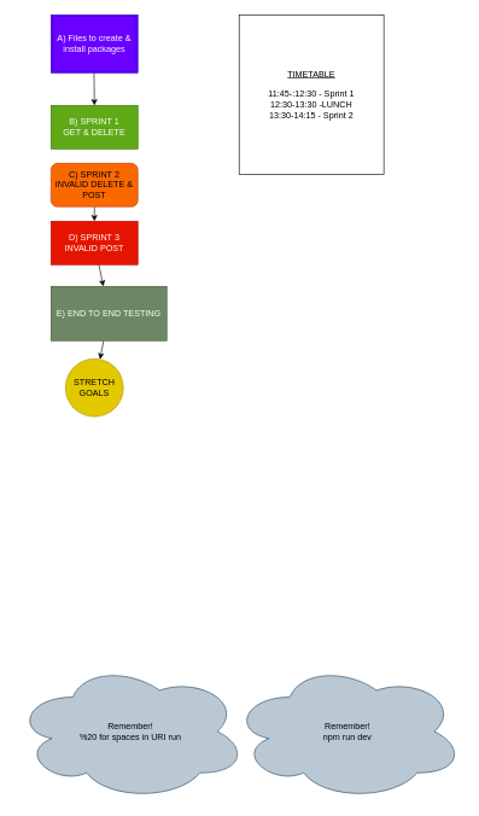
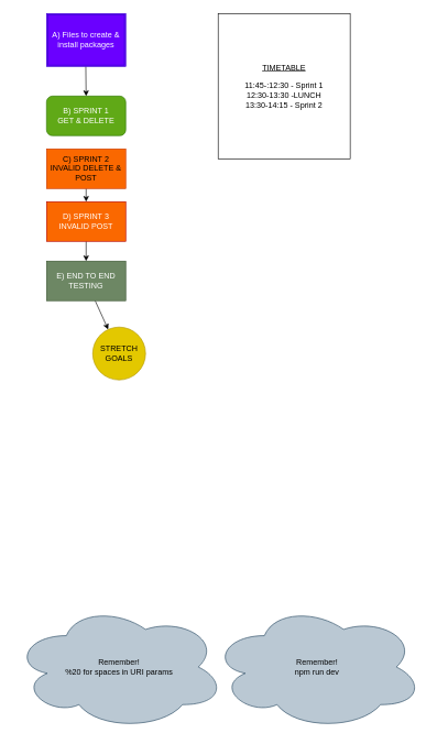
  <mxCell id="0" />
  <mxCell id="1" parent="0" />
  <mxCell id="2" value="" style="edgeStyle=none;html=1;entryX=0.5;entryY=0;entryDx=0;entryDy=0;" parent="1" target="6" edge="1"><mxGeometry relative="1" as="geometry"><mxPoint x="129.5" y="100" as="sourcePoint" /><mxPoint x="129.5" y="130" as="targetPoint" /></mxGeometry></mxCell>
- <mxCell id="3" value="&lt;font color=&quot;#000000&quot;&gt;Remember! &lt;br&gt;%20 for spaces in URI run&lt;/font&gt;" style="ellipse;shape=cloud;whiteSpace=wrap;html=1;fillColor=#bac8d3;strokeColor=#23445d;" parent="1" vertex="1"><mxGeometry x="20" y="915" width="320" height="190" as="geometry" /></mxCell>
+ <mxCell id="3" value="&lt;font color=&quot;#000000&quot;&gt;Remember! &lt;br&gt;%20 for spaces in URI params&lt;/font&gt;" style="ellipse;shape=cloud;whiteSpace=wrap;html=1;fillColor=#bac8d3;strokeColor=#23445d;" parent="1" vertex="1"><mxGeometry x="20" y="915" width="320" height="190" as="geometry" /></mxCell>
  <mxCell id="4" value="A) Files to create &amp;amp; install packages" style="shape=ext;double=1;rounded=0;whiteSpace=wrap;html=1;fillColor=#6a00ff;fontColor=#ffffff;strokeColor=#3700CC;" parent="1" vertex="1"><mxGeometry x="70" y="20" width="120" height="80" as="geometry" /></mxCell>
  <mxCell id="5" value="&lt;font color=&quot;#000000&quot;&gt;Remember! &lt;br&gt;npm run dev&lt;/font&gt;" style="ellipse;shape=cloud;whiteSpace=wrap;html=1;fillColor=#bac8d3;strokeColor=#23445d;" parent="1" vertex="1"><mxGeometry x="320" y="915" width="320" height="190" as="geometry" /></mxCell>
- <mxCell id="6" value="B) SPRINT 1&lt;br&gt;GET &amp;amp; DELETE" style="rounded=0;whiteSpace=wrap;html=1;fillColor=#60a917;fontColor=#ffffff;strokeColor=#2D7600;" parent="1" vertex="1"><mxGeometry x="70" y="145" width="120" height="60" as="geometry" /></mxCell>
+ <mxCell id="6" value="B) SPRINT 1&lt;br&gt;GET &amp;amp; DELETE" style="whiteSpace=wrap;html=1;fillColor=#60a917;fontColor=#ffffff;strokeColor=#2D7600;rounded=1;" parent="1" vertex="1"><mxGeometry x="70" y="145" width="120" height="60" as="geometry" /></mxCell>
  <mxCell id="7" value="" style="edgeStyle=none;html=1;" parent="1" source="8" edge="1"><mxGeometry relative="1" as="geometry"><mxPoint x="130" y="305" as="targetPoint" /></mxGeometry></mxCell>
- <mxCell id="8" value="C) SPRINT 2&lt;br&gt;INVALID DELETE &amp;amp;&lt;br&gt;POST" style="whiteSpace=wrap;html=1;fillColor=#fa6800;fontColor=#000000;strokeColor=#C73500;rounded=1;" parent="1" vertex="1"><mxGeometry x="70" y="225" width="120" height="60" as="geometry" /></mxCell>
+ <mxCell id="8" value="C) SPRINT 2&lt;br&gt;INVALID DELETE &amp;amp;&lt;br&gt;POST" style="rounded=0;whiteSpace=wrap;html=1;fillColor=#fa6800;fontColor=#000000;strokeColor=#C73500;" parent="1" vertex="1"><mxGeometry x="70" y="225" width="120" height="60" as="geometry" /></mxCell>
  <mxCell id="9" value="" style="edgeStyle=none;html=1;" parent="1" source="10" target="12" edge="1"><mxGeometry relative="1" as="geometry" /></mxCell>
- <mxCell id="10" value="&lt;span style=&quot;color: rgb(255, 255, 255);&quot;&gt;D) SPRINT 3&lt;/span&gt;&lt;br style=&quot;color: rgb(255, 255, 255);&quot;&gt;&lt;span style=&quot;color: rgb(255, 255, 255);&quot;&gt;INVALID POST&lt;/span&gt;" style="rounded=0;whiteSpace=wrap;html=1;fillColor=#e51400;fontColor=#ffffff;strokeColor=#B20000;" parent="1" vertex="1"><mxGeometry x="70" y="305" width="120" height="60" as="geometry" /></mxCell>
+ <mxCell id="10" value="&lt;span style=&quot;color: rgb(255, 255, 255);&quot;&gt;D) SPRINT 3&lt;/span&gt;&lt;br style=&quot;color: rgb(255, 255, 255);&quot;&gt;&lt;span style=&quot;color: rgb(255, 255, 255);&quot;&gt;INVALID POST&lt;/span&gt;" style="rounded=0;whiteSpace=wrap;html=1;fillColor=#fa6800;fontColor=#ffffff;strokeColor=#B20000;" parent="1" vertex="1"><mxGeometry x="70" y="305" width="120" height="60" as="geometry" /></mxCell>
  <mxCell id="11" value="" style="edgeStyle=none;html=1;" parent="1" source="12" target="13" edge="1"><mxGeometry relative="1" as="geometry" /></mxCell>
- <mxCell id="12" value="E) END TO END TESTING" style="rounded=0;whiteSpace=wrap;html=1;fillColor=#6d8764;fontColor=#ffffff;strokeColor=#3A5431;" parent="1" vertex="1"><mxGeometry x="70" y="395" width="160" height="75" as="geometry" /></mxCell>
- <mxCell id="13" value="STRETCH GOALS" style="ellipse;whiteSpace=wrap;html=1;fillColor=#e3c800;strokeColor=#B09500;fontColor=#000000;rounded=0;" parent="1" vertex="1"><mxGeometry x="90" y="495" width="80" height="80" as="geometry" /></mxCell>
+ <mxCell id="12" value="E) END TO END TESTING" style="rounded=0;whiteSpace=wrap;html=1;fillColor=#6d8764;fontColor=#ffffff;strokeColor=#3A5431;" parent="1" vertex="1"><mxGeometry x="70" y="395" width="120" height="60" as="geometry" /></mxCell>
+ <mxCell id="13" value="STRETCH GOALS" style="ellipse;whiteSpace=wrap;html=1;fillColor=#e3c800;strokeColor=#B09500;fontColor=#000000;rounded=0;" parent="1" vertex="1"><mxGeometry x="140" y="495" width="80" height="80" as="geometry" /></mxCell>
  <mxCell id="14" value="&lt;u&gt;TIMETABLE&lt;/u&gt;&lt;br&gt;&lt;br&gt;11:45-:12:30 - Sprint 1&lt;br&gt;12:30-13:30 -LUNCH&lt;br&gt;13:30-14:15 - Sprint 2&lt;br&gt;" style="rounded=0;whiteSpace=wrap;html=1;" vertex="1" parent="1"><mxGeometry x="330" y="20" width="200" height="220" as="geometry" /></mxCell>
